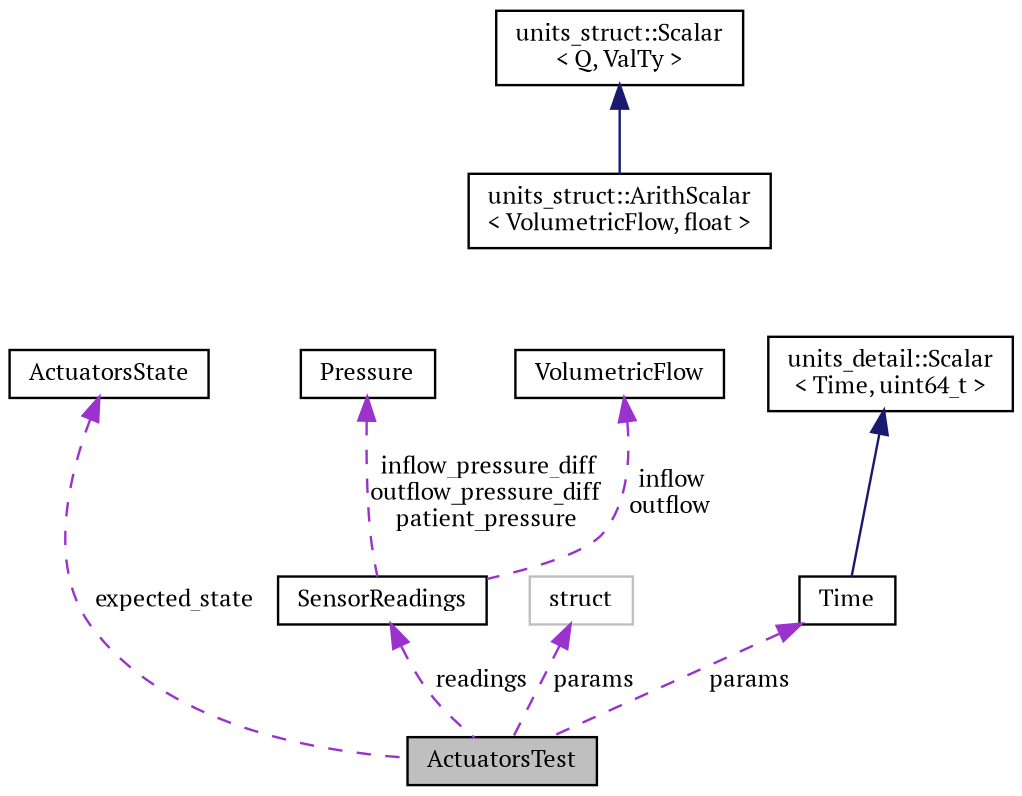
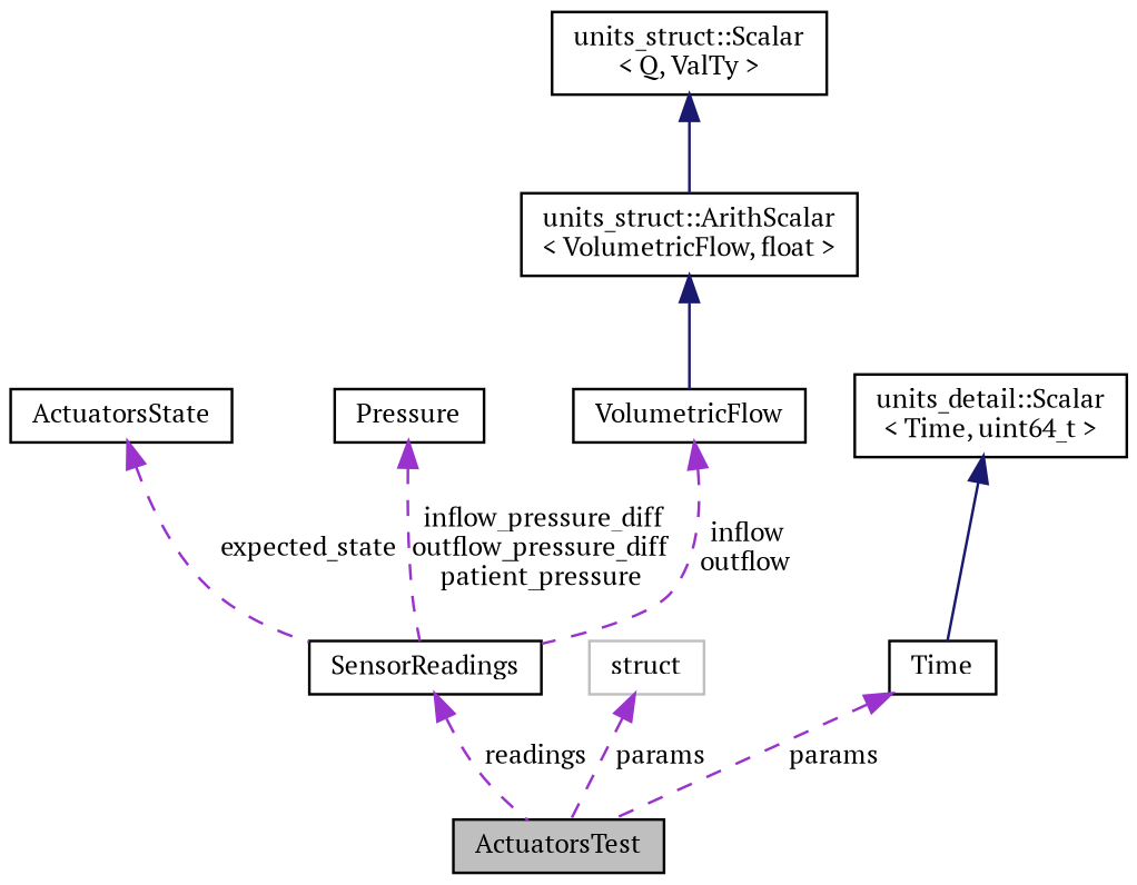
  digraph {
    fontname="PT Serif"
    rankdir=TB
    node [color=black fillcolor=white fontname="PT Serif" fontsize=10 shape=record style=filled]
    edge [color=darkorchid3 dir=back fontname="PT Serif" fontsize=10 labelfontname=Helvetica labelfontsize=10 style=dashed]
    n1 [fillcolor=grey75 fontcolor=black height=0.2 label=ActuatorsTest width=0.4]
    n2 [height=0.2 label=ActuatorsState width=0.4]
    n3 [color=grey75 height=0.2 label=struct width=0.4]
    n4 [height=0.2 label=SensorReadings width=0.4]
    n5 [height=0.2 label=Pressure width=0.4]
    n6 [height=0.2 label="units_struct::Scalar\l\< Q, ValTy \>" width=0.4]
    n7 [height=0.2 label="units_struct::ArithScalar\l\< VolumetricFlow, float \>" width=0.4]
    n8 [height=0.2 label=VolumetricFlow width=0.4]
    n9 [height=0.2 label=Time width=0.4]
    n10 [height=0.2 label="units_detail::Scalar\l\< Time, uint64_t \>" width=0.4]
-   n2 -> n1 [label=" expected_state"]
+   n2 -> n4 [label=" expected_state"]
    n3 -> n1 [label=" params"]
    n4 -> n1 [label=" readings"]
    n5 -> n4 [label=" inflow_pressure_diff\noutflow_pressure_diff\npatient_pressure"]
    n6 -> n7 [color=midnightblue style=solid]
+   n7 -> n8 [color=midnightblue style=solid]
    n8 -> n4 [label=" inflow\noutflow"]
    n9 -> n1 [label=" params"]
    n10 -> n9 [color=midnightblue style=solid]
  }
